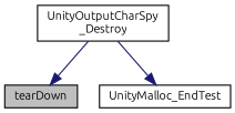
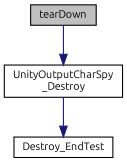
  digraph {
    fontname=Ubuntu
    rankdir=TB
    node [color=black fillcolor=white fontname=Ubuntu fontsize=10 shape=record style=filled]
    edge [color=midnightblue fontname=Ubuntu fontsize=10 labelfontname=Helvetica labelfontsize=10 style=solid]
    n1 [fillcolor=grey75 fontcolor=black height=0.2 label=tearDown width=0.4]
    n2 [height=0.2 label="UnityOutputCharSpy\l_Destroy" width=0.4]
-   n3 [height=0.2 label=UnityMalloc_EndTest width=0.4]
-   n2 -> n1
+   n3 [height=0.2 label=Destroy_EndTest width=0.4]
+   n1 -> n2
    n2 -> n3
  }
